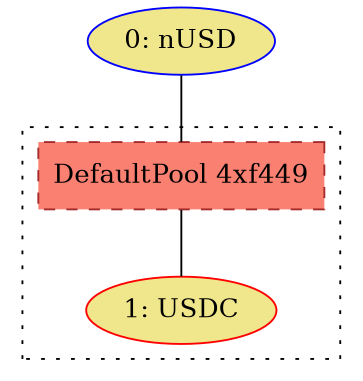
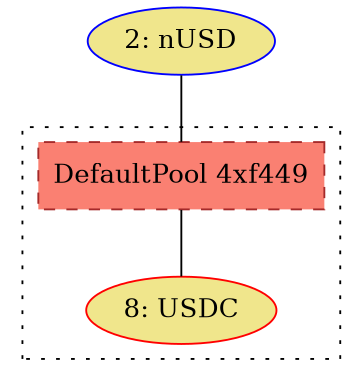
  graph {
    node [fillcolor=khaki style=filled]
-   n1 [color=red label="1: USDC"]
+   n1 [color=red label="8: USDC"]
    n2 [color=brown fillcolor=salmon label="DefaultPool 4xf449" shape=rect style="dashed,filled"]
-   n3 [color=blue label="0: nUSD"]
+   n3 [color=blue label="2: nUSD"]
    subgraph cluster_1 {
      style=dotted
      n2
      subgraph sub_2 {
        rank=same
        style=dotted
        n1
      }
    }
    n2 -- n1
    n3 -- n2
  }
